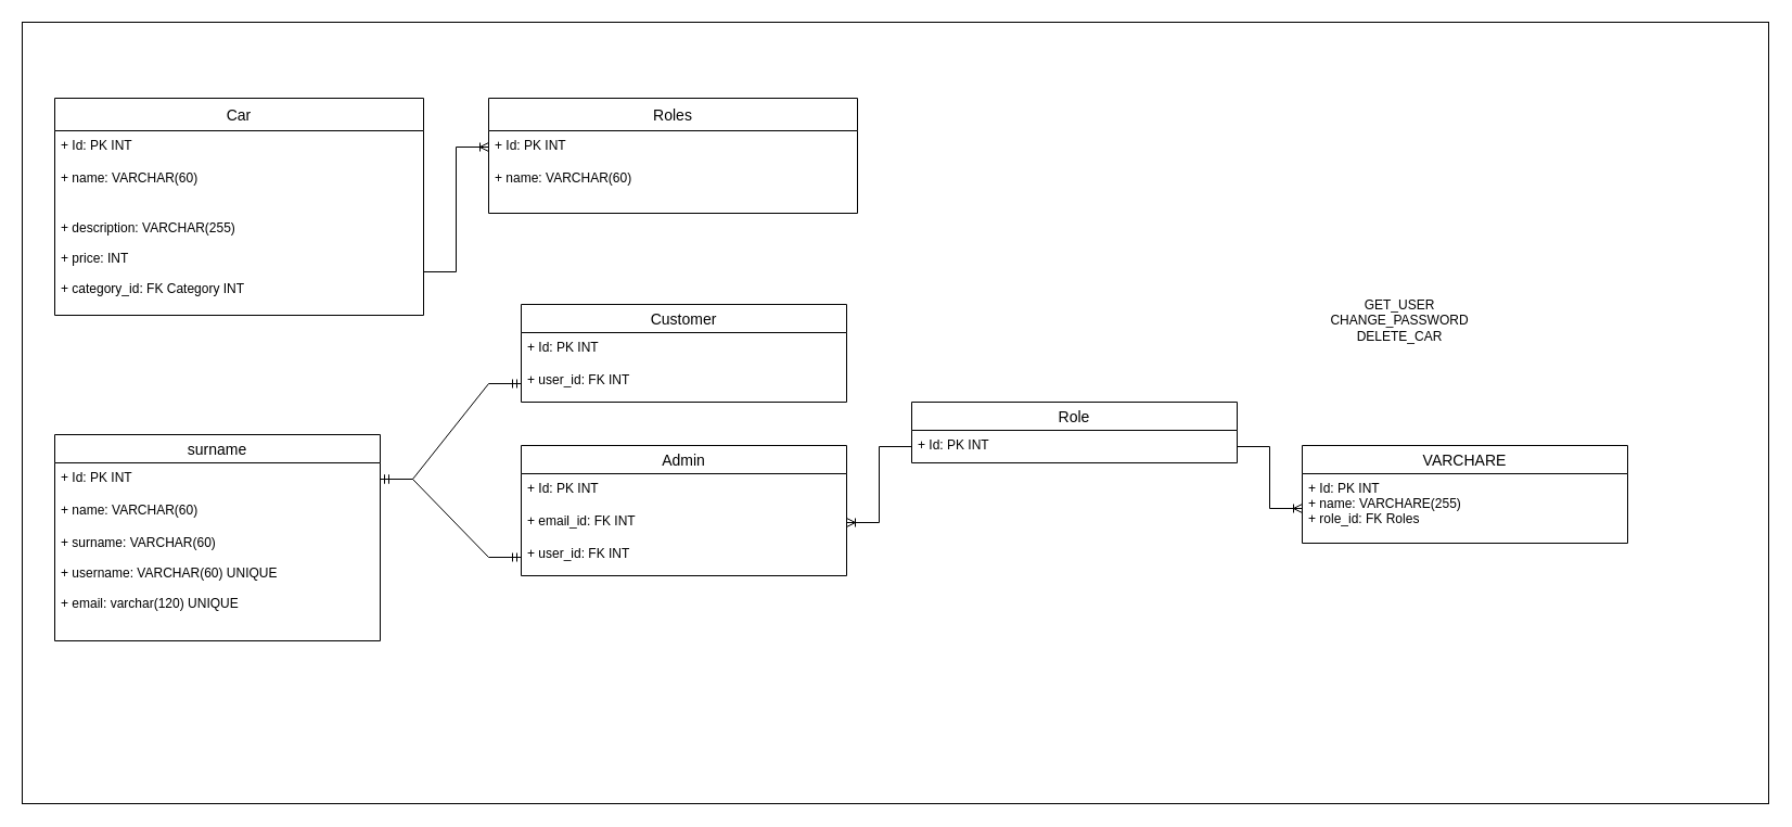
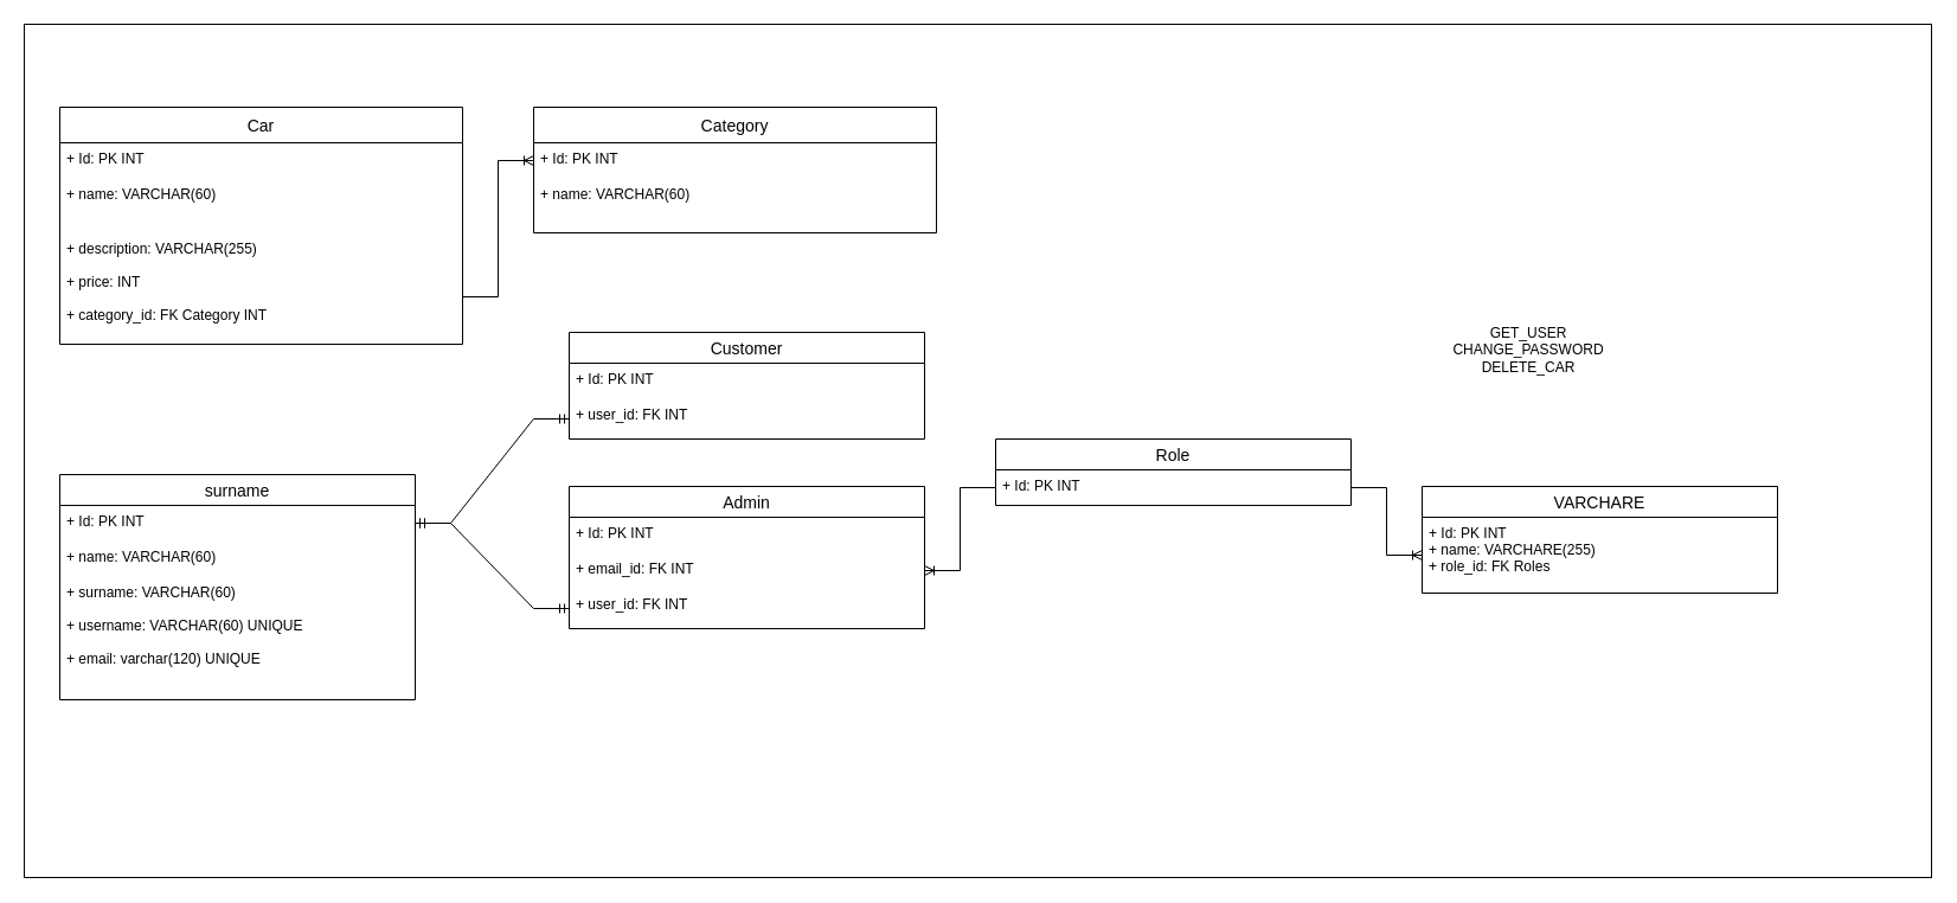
  <mxCell id="0" />
  <mxCell id="1" parent="0" />
  <mxCell id="2" value="" style="rounded=0;whiteSpace=wrap;html=1;" vertex="1" parent="1"><mxGeometry x="20" y="20" width="1610" height="720" as="geometry" /></mxCell>
  <mxCell id="3" value="Car" style="swimlane;fontStyle=0;childLayout=stackLayout;horizontal=1;startSize=30;horizontalStack=0;resizeParent=1;resizeParentMax=0;resizeLast=0;collapsible=1;marginBottom=0;align=center;fontSize=14;" parent="1" vertex="1"><mxGeometry x="50" y="90" width="340" height="200" as="geometry" /></mxCell>
  <mxCell id="4" value="+ Id: PK INT" style="text;strokeColor=none;fillColor=none;spacingLeft=4;spacingRight=4;overflow=hidden;rotatable=0;points=[[0,0.5],[1,0.5]];portConstraint=eastwest;fontSize=12;" parent="3" vertex="1"><mxGeometry y="30" width="340" height="30" as="geometry" /></mxCell>
  <mxCell id="5" value="+ name: VARCHAR(60)" style="text;strokeColor=none;fillColor=none;spacingLeft=4;spacingRight=4;overflow=hidden;rotatable=0;points=[[0,0.5],[1,0.5]];portConstraint=eastwest;fontSize=12;" parent="3" vertex="1"><mxGeometry y="60" width="340" height="46" as="geometry" /></mxCell>
  <mxCell id="6" value="+ description: VARCHAR(255)&#10;&#10;+ price: INT&#10;&#10;+ category_id: FK Category INT" style="text;strokeColor=none;fillColor=none;spacingLeft=4;spacingRight=4;overflow=hidden;rotatable=0;points=[[0,0.5],[1,0.5]];portConstraint=eastwest;fontSize=12;" parent="3" vertex="1"><mxGeometry y="106" width="340" height="94" as="geometry" /></mxCell>
- <mxCell id="7" value="Roles" style="swimlane;fontStyle=0;childLayout=stackLayout;horizontal=1;startSize=30;horizontalStack=0;resizeParent=1;resizeParentMax=0;resizeLast=0;collapsible=1;marginBottom=0;align=center;fontSize=14;" parent="1" vertex="1"><mxGeometry x="450" y="90" width="340" height="106" as="geometry" /></mxCell>
+ <mxCell id="7" value="Category" style="swimlane;fontStyle=0;childLayout=stackLayout;horizontal=1;startSize=30;horizontalStack=0;resizeParent=1;resizeParentMax=0;resizeLast=0;collapsible=1;marginBottom=0;align=center;fontSize=14;" parent="1" vertex="1"><mxGeometry x="450" y="90" width="340" height="106" as="geometry" /></mxCell>
  <mxCell id="8" value="+ Id: PK INT" style="text;strokeColor=none;fillColor=none;spacingLeft=4;spacingRight=4;overflow=hidden;rotatable=0;points=[[0,0.5],[1,0.5]];portConstraint=eastwest;fontSize=12;" parent="7" vertex="1"><mxGeometry y="30" width="340" height="30" as="geometry" /></mxCell>
  <mxCell id="9" value="+ name: VARCHAR(60)" style="text;strokeColor=none;fillColor=none;spacingLeft=4;spacingRight=4;overflow=hidden;rotatable=0;points=[[0,0.5],[1,0.5]];portConstraint=eastwest;fontSize=12;" parent="7" vertex="1"><mxGeometry y="60" width="340" height="46" as="geometry" /></mxCell>
  <mxCell id="10" value="" style="edgeStyle=entityRelationEdgeStyle;fontSize=12;html=1;endArrow=ERoneToMany;rounded=0;entryX=0;entryY=0.5;entryDx=0;entryDy=0;" parent="1" target="8" edge="1"><mxGeometry width="100" height="100" relative="1" as="geometry"><mxPoint x="390" y="250" as="sourcePoint" /><mxPoint x="520" y="150" as="targetPoint" /></mxGeometry></mxCell>
  <mxCell id="11" value="surname" style="swimlane;fontStyle=0;childLayout=stackLayout;horizontal=1;startSize=26;horizontalStack=0;resizeParent=1;resizeParentMax=0;resizeLast=0;collapsible=1;marginBottom=0;align=center;fontSize=14;" parent="1" vertex="1"><mxGeometry x="50" y="400" width="300" height="190" as="geometry" /></mxCell>
  <mxCell id="12" value="+ Id: PK INT" style="text;strokeColor=none;fillColor=none;spacingLeft=4;spacingRight=4;overflow=hidden;rotatable=0;points=[[0,0.5],[1,0.5]];portConstraint=eastwest;fontSize=12;" parent="11" vertex="1"><mxGeometry y="26" width="300" height="30" as="geometry" /></mxCell>
  <mxCell id="13" value="+ name: VARCHAR(60)" style="text;strokeColor=none;fillColor=none;spacingLeft=4;spacingRight=4;overflow=hidden;rotatable=0;points=[[0,0.5],[1,0.5]];portConstraint=eastwest;fontSize=12;" parent="11" vertex="1"><mxGeometry y="56" width="300" height="30" as="geometry" /></mxCell>
  <mxCell id="14" value="+ surname: VARCHAR(60)&#10;&#10;+ username: VARCHAR(60) UNIQUE&#10;&#10;+ email: varchar(120) UNIQUE&#10;&#10;" style="text;strokeColor=none;fillColor=none;spacingLeft=4;spacingRight=4;overflow=hidden;rotatable=0;points=[[0,0.5],[1,0.5]];portConstraint=eastwest;fontSize=12;" parent="11" vertex="1"><mxGeometry y="86" width="300" height="104" as="geometry" /></mxCell>
  <mxCell id="15" value="Customer" style="swimlane;fontStyle=0;childLayout=stackLayout;horizontal=1;startSize=26;horizontalStack=0;resizeParent=1;resizeParentMax=0;resizeLast=0;collapsible=1;marginBottom=0;align=center;fontSize=14;" parent="1" vertex="1"><mxGeometry x="480" y="280" width="300" height="90" as="geometry" /></mxCell>
  <mxCell id="16" value="+ Id: PK INT" style="text;strokeColor=none;fillColor=none;spacingLeft=4;spacingRight=4;overflow=hidden;rotatable=0;points=[[0,0.5],[1,0.5]];portConstraint=eastwest;fontSize=12;" parent="15" vertex="1"><mxGeometry y="26" width="300" height="30" as="geometry" /></mxCell>
  <mxCell id="17" value="+ user_id: FK INT&#10;" style="text;strokeColor=none;fillColor=none;spacingLeft=4;spacingRight=4;overflow=hidden;rotatable=0;points=[[0,0.5],[1,0.5]];portConstraint=eastwest;fontSize=12;" parent="15" vertex="1"><mxGeometry y="56" width="300" height="34" as="geometry" /></mxCell>
  <mxCell id="18" value="" style="edgeStyle=entityRelationEdgeStyle;fontSize=12;html=1;endArrow=ERmandOne;startArrow=ERmandOne;rounded=0;entryX=0;entryY=0.5;entryDx=0;entryDy=0;exitX=1;exitY=0.5;exitDx=0;exitDy=0;" parent="1" source="12" target="17" edge="1"><mxGeometry width="100" height="100" relative="1" as="geometry"><mxPoint x="430" y="545" as="sourcePoint" /><mxPoint x="530" y="445" as="targetPoint" /></mxGeometry></mxCell>
  <mxCell id="19" value="Admin" style="swimlane;fontStyle=0;childLayout=stackLayout;horizontal=1;startSize=26;horizontalStack=0;resizeParent=1;resizeParentMax=0;resizeLast=0;collapsible=1;marginBottom=0;align=center;fontSize=14;" parent="1" vertex="1"><mxGeometry x="480" y="410" width="300" height="120" as="geometry" /></mxCell>
  <mxCell id="20" value="+ Id: PK INT" style="text;strokeColor=none;fillColor=none;spacingLeft=4;spacingRight=4;overflow=hidden;rotatable=0;points=[[0,0.5],[1,0.5]];portConstraint=eastwest;fontSize=12;" parent="19" vertex="1"><mxGeometry y="26" width="300" height="30" as="geometry" /></mxCell>
  <mxCell id="21" value="+ email_id: FK INT" style="text;strokeColor=none;fillColor=none;spacingLeft=4;spacingRight=4;overflow=hidden;rotatable=0;points=[[0,0.5],[1,0.5]];portConstraint=eastwest;fontSize=12;" parent="19" vertex="1"><mxGeometry y="56" width="300" height="30" as="geometry" /></mxCell>
  <mxCell id="22" value="+ user_id: FK INT&#10;" style="text;strokeColor=none;fillColor=none;spacingLeft=4;spacingRight=4;overflow=hidden;rotatable=0;points=[[0,0.5],[1,0.5]];portConstraint=eastwest;fontSize=12;" parent="19" vertex="1"><mxGeometry y="86" width="300" height="34" as="geometry" /></mxCell>
  <mxCell id="23" value="" style="edgeStyle=entityRelationEdgeStyle;fontSize=12;html=1;endArrow=ERmandOne;startArrow=ERmandOne;rounded=0;entryX=0;entryY=0.5;entryDx=0;entryDy=0;exitX=1;exitY=0.5;exitDx=0;exitDy=0;" parent="1" source="12" target="22" edge="1"><mxGeometry width="100" height="100" relative="1" as="geometry"><mxPoint x="360" y="451" as="sourcePoint" /><mxPoint x="580" y="423" as="targetPoint" /></mxGeometry></mxCell>
  <mxCell id="24" value="Role" style="swimlane;fontStyle=0;childLayout=stackLayout;horizontal=1;startSize=26;horizontalStack=0;resizeParent=1;resizeParentMax=0;resizeLast=0;collapsible=1;marginBottom=0;align=center;fontSize=14;" parent="1" vertex="1"><mxGeometry x="840" y="370" width="300" height="56" as="geometry" /></mxCell>
  <mxCell id="25" value="+ Id: PK INT" style="text;strokeColor=none;fillColor=none;spacingLeft=4;spacingRight=4;overflow=hidden;rotatable=0;points=[[0,0.5],[1,0.5]];portConstraint=eastwest;fontSize=12;" parent="24" vertex="1"><mxGeometry y="26" width="300" height="30" as="geometry" /></mxCell>
  <mxCell id="26" value="" style="edgeStyle=entityRelationEdgeStyle;fontSize=12;html=1;endArrow=ERoneToMany;rounded=0;entryX=1;entryY=0.5;entryDx=0;entryDy=0;exitX=0;exitY=0.5;exitDx=0;exitDy=0;" parent="1" source="25" target="21" edge="1"><mxGeometry width="100" height="100" relative="1" as="geometry"><mxPoint x="800" y="760" as="sourcePoint" /><mxPoint x="900" y="660" as="targetPoint" /></mxGeometry></mxCell>
  <mxCell id="27" value="VARCHARE" style="swimlane;fontStyle=0;childLayout=stackLayout;horizontal=1;startSize=26;horizontalStack=0;resizeParent=1;resizeParentMax=0;resizeLast=0;collapsible=1;marginBottom=0;align=center;fontSize=14;" parent="1" vertex="1"><mxGeometry x="1200" y="410" width="300" height="90" as="geometry" /></mxCell>
  <mxCell id="28" value="+ Id: PK INT&#10;+ name: VARCHARE(255)&#10;+ role_id: FK Roles" style="text;strokeColor=none;fillColor=none;spacingLeft=4;spacingRight=4;overflow=hidden;rotatable=0;points=[[0,0.5],[1,0.5]];portConstraint=eastwest;fontSize=12;" parent="27" vertex="1"><mxGeometry y="26" width="300" height="64" as="geometry" /></mxCell>
  <mxCell id="29" value="GET_USER&lt;br&gt;CHANGE_PASSWORD&lt;br&gt;DELETE_CAR" style="text;html=1;strokeColor=none;fillColor=none;align=center;verticalAlign=middle;whiteSpace=wrap;rounded=0;" parent="1" vertex="1"><mxGeometry x="1260" y="280" width="60" height="30" as="geometry" /></mxCell>
  <mxCell id="30" value="" style="edgeStyle=entityRelationEdgeStyle;fontSize=12;html=1;endArrow=ERoneToMany;rounded=0;exitX=1;exitY=0.5;exitDx=0;exitDy=0;" parent="1" source="25" target="28" edge="1"><mxGeometry width="100" height="100" relative="1" as="geometry"><mxPoint x="1160" y="610" as="sourcePoint" /><mxPoint x="1260" y="510" as="targetPoint" /></mxGeometry></mxCell>
